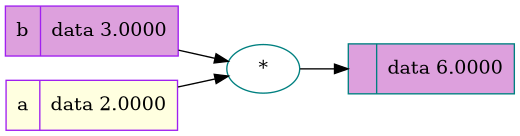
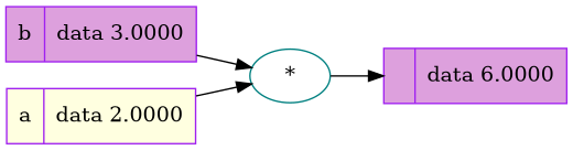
  digraph {
    rankdir=LR
    node [shape=record style=filled fillcolor=plum color=purple]
    n1 [label="{ b | data 3.0000}"]
    n2 [label="*" fillcolor=white color=teal shape=""]
    n3 [label="{ a | data 2.0000}" fillcolor=lightyellow]
-   n4 [label="{  | data 6.0000}" color=teal]
+   n4 [label="{  | data 6.0000}"]
    n1 -> n2
    n2 -> n4
    n3 -> n2
  }
